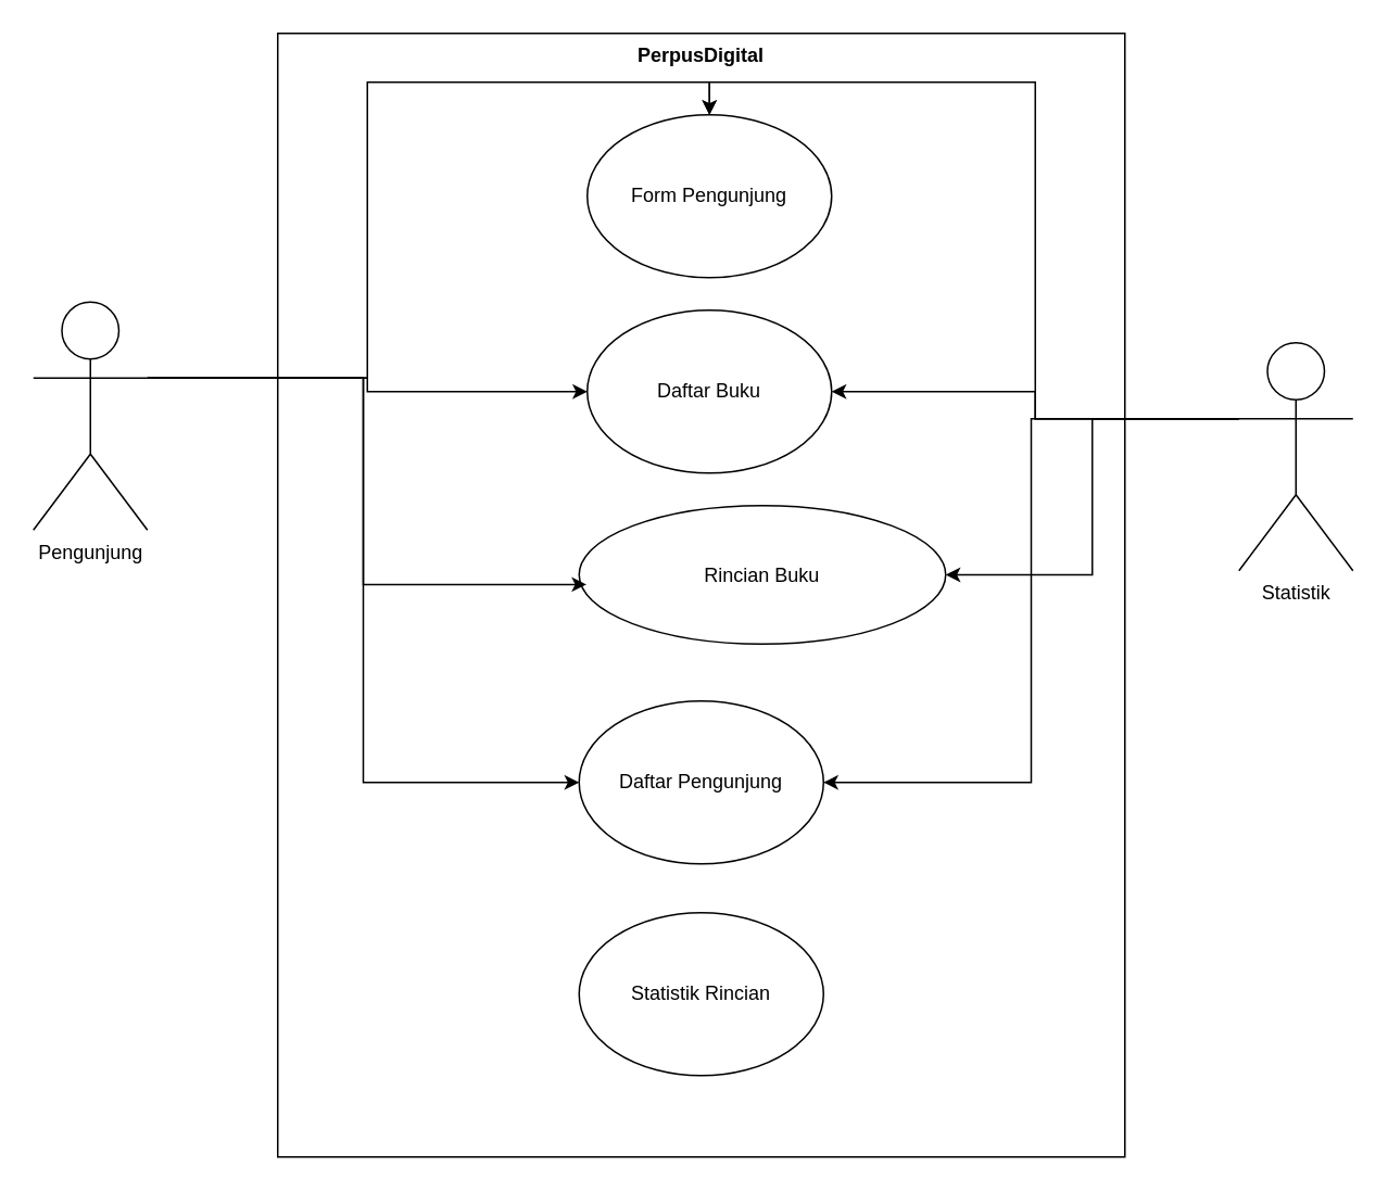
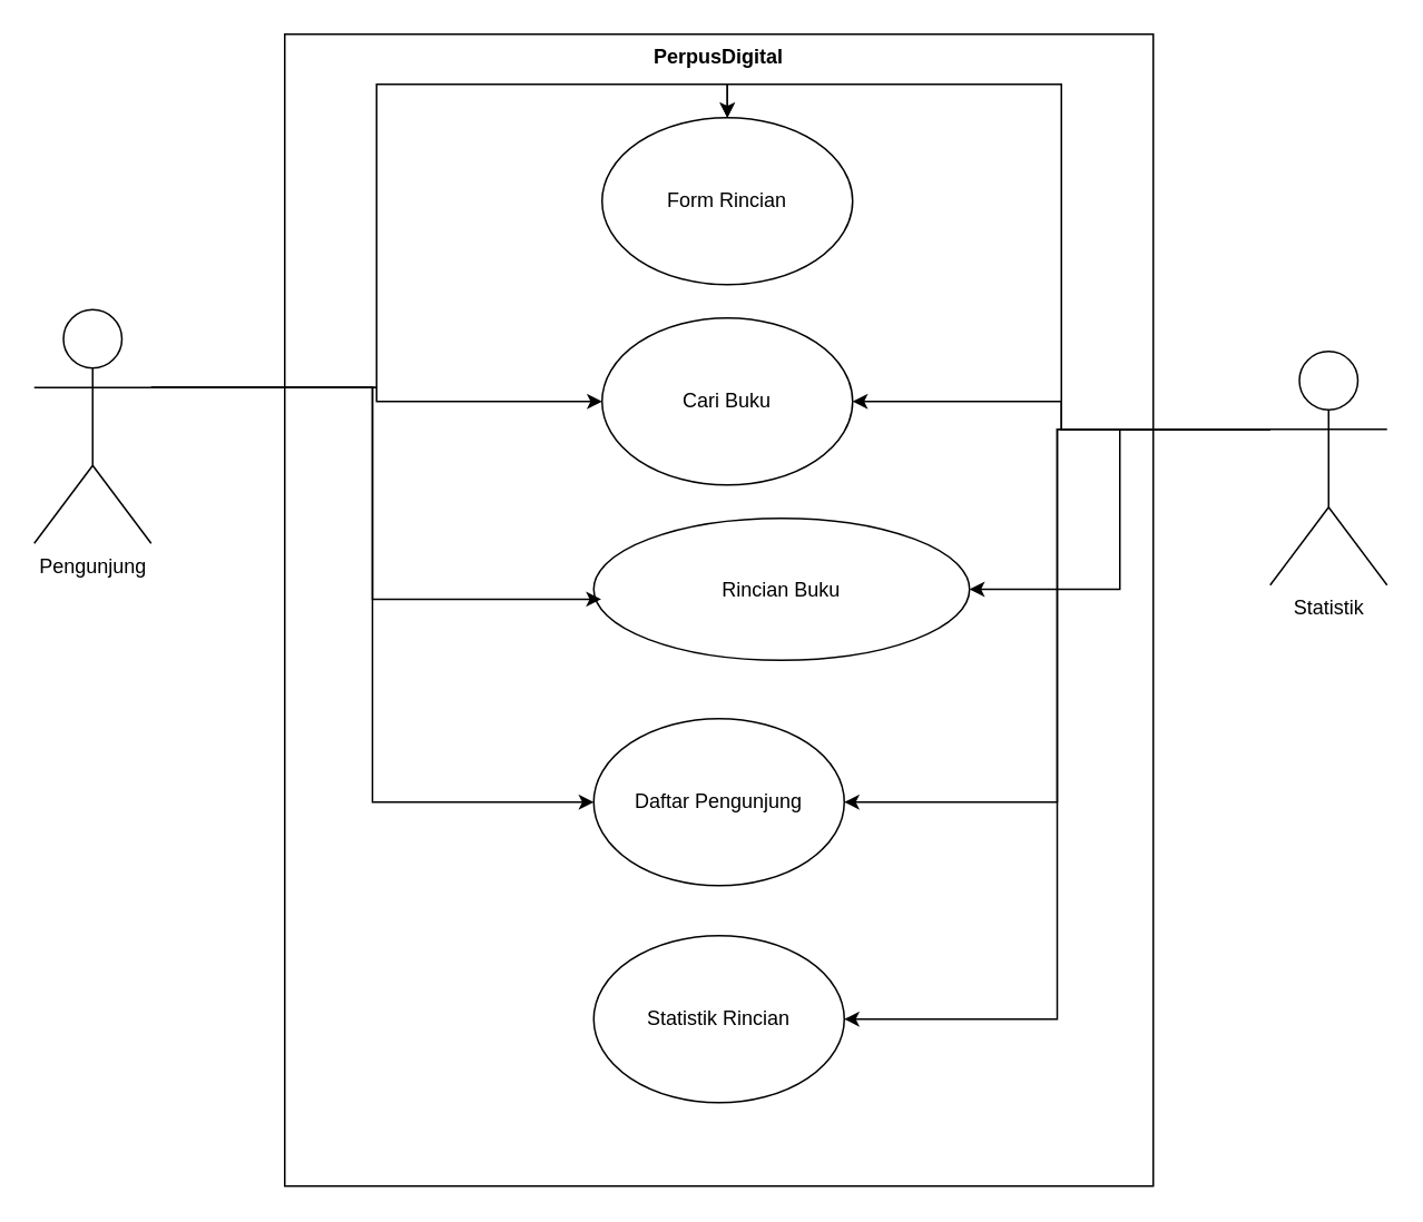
  <mxCell id="0" />
  <mxCell id="1" parent="0" />
  <mxCell id="2" value="&lt;b&gt;PerpusDigital&lt;/b&gt;" style="rounded=0;whiteSpace=wrap;html=1;align=center;verticalAlign=top;" vertex="1" parent="1"><mxGeometry x="170" y="20" width="520" height="690" as="geometry" /></mxCell>
  <mxCell id="3" style="edgeStyle=orthogonalEdgeStyle;rounded=0;orthogonalLoop=1;jettySize=auto;html=1;exitX=1;exitY=0.333;exitDx=0;exitDy=0;exitPerimeter=0;entryX=0.5;entryY=0;entryDx=0;entryDy=0;" edge="1" parent="1" source="6" target="13"><mxGeometry relative="1" as="geometry" /></mxCell>
  <mxCell id="4" style="edgeStyle=orthogonalEdgeStyle;rounded=0;orthogonalLoop=1;jettySize=auto;html=1;exitX=1;exitY=0.333;exitDx=0;exitDy=0;exitPerimeter=0;" edge="1" parent="1" source="6" target="14"><mxGeometry relative="1" as="geometry" /></mxCell>
  <mxCell id="5" style="edgeStyle=orthogonalEdgeStyle;rounded=0;orthogonalLoop=1;jettySize=auto;html=1;exitX=1;exitY=0.333;exitDx=0;exitDy=0;exitPerimeter=0;entryX=0;entryY=0.5;entryDx=0;entryDy=0;" edge="1" parent="1" source="6" target="17"><mxGeometry relative="1" as="geometry" /></mxCell>
  <mxCell id="6" value="Pengunjung" style="shape=umlActor;verticalLabelPosition=bottom;verticalAlign=top;html=1;outlineConnect=0;" vertex="1" parent="1"><mxGeometry x="20" y="185" width="70" height="140" as="geometry" /></mxCell>
  <mxCell id="7" style="edgeStyle=orthogonalEdgeStyle;rounded=0;orthogonalLoop=1;jettySize=auto;html=1;exitX=0;exitY=0.333;exitDx=0;exitDy=0;exitPerimeter=0;entryX=0.5;entryY=0;entryDx=0;entryDy=0;" edge="1" parent="1" source="12" target="13"><mxGeometry relative="1" as="geometry" /></mxCell>
  <mxCell id="8" style="edgeStyle=orthogonalEdgeStyle;rounded=0;orthogonalLoop=1;jettySize=auto;html=1;exitX=0;exitY=0.333;exitDx=0;exitDy=0;exitPerimeter=0;" edge="1" parent="1" source="12" target="14"><mxGeometry relative="1" as="geometry" /></mxCell>
  <mxCell id="9" style="edgeStyle=orthogonalEdgeStyle;rounded=0;orthogonalLoop=1;jettySize=auto;html=1;exitX=0;exitY=0.333;exitDx=0;exitDy=0;exitPerimeter=0;entryX=1;entryY=0.5;entryDx=0;entryDy=0;" edge="1" parent="1" source="12" target="15"><mxGeometry relative="1" as="geometry" /></mxCell>
  <mxCell id="10" style="edgeStyle=orthogonalEdgeStyle;rounded=0;orthogonalLoop=1;jettySize=auto;html=1;exitX=0;exitY=0.333;exitDx=0;exitDy=0;exitPerimeter=0;entryX=1;entryY=0.5;entryDx=0;entryDy=0;" edge="1" parent="1" source="12" target="17"><mxGeometry relative="1" as="geometry" /></mxCell>
+ <mxCell id="11" style="edgeStyle=orthogonalEdgeStyle;rounded=0;orthogonalLoop=1;jettySize=auto;html=1;exitX=0;exitY=0.333;exitDx=0;exitDy=0;exitPerimeter=0;entryX=1;entryY=0.5;entryDx=0;entryDy=0;" edge="1" parent="1" source="12" target="18"><mxGeometry relative="1" as="geometry" /></mxCell>
  <mxCell id="12" value="Statistik" style="shape=umlActor;verticalLabelPosition=bottom;verticalAlign=top;html=1;outlineConnect=0;" vertex="1" parent="1"><mxGeometry x="760" y="210" width="70" height="140" as="geometry" /></mxCell>
- <mxCell id="13" value="Form Pengunjung" style="ellipse;whiteSpace=wrap;html=1;" vertex="1" parent="1"><mxGeometry x="360" y="70" width="150" height="100" as="geometry" /></mxCell>
- <mxCell id="14" value="Daftar Buku" style="ellipse;whiteSpace=wrap;html=1;" vertex="1" parent="1"><mxGeometry x="360" y="190" width="150" height="100" as="geometry" /></mxCell>
+ <mxCell id="13" value="Form Rincian" style="ellipse;whiteSpace=wrap;html=1;" vertex="1" parent="1"><mxGeometry x="360" y="70" width="150" height="100" as="geometry" /></mxCell>
+ <mxCell id="14" value="Cari Buku" style="ellipse;whiteSpace=wrap;html=1;" vertex="1" parent="1"><mxGeometry x="360" y="190" width="150" height="100" as="geometry" /></mxCell>
  <mxCell id="15" value="Rincian Buku" style="ellipse;whiteSpace=wrap;html=1;" vertex="1" parent="1"><mxGeometry x="355" y="310" width="225" height="85" as="geometry" /></mxCell>
  <mxCell id="16" style="edgeStyle=orthogonalEdgeStyle;rounded=0;orthogonalLoop=1;jettySize=auto;html=1;exitX=1;exitY=0.333;exitDx=0;exitDy=0;exitPerimeter=0;entryX=0.02;entryY=0.57;entryDx=0;entryDy=0;entryPerimeter=0;" edge="1" parent="1" source="6" target="15"><mxGeometry relative="1" as="geometry" /></mxCell>
  <mxCell id="17" value="Daftar Pengunjung" style="ellipse;whiteSpace=wrap;html=1;" vertex="1" parent="1"><mxGeometry x="355" y="430" width="150" height="100" as="geometry" /></mxCell>
  <mxCell id="18" value="Statistik Rincian" style="ellipse;whiteSpace=wrap;html=1;" vertex="1" parent="1"><mxGeometry x="355" y="560" width="150" height="100" as="geometry" /></mxCell>
